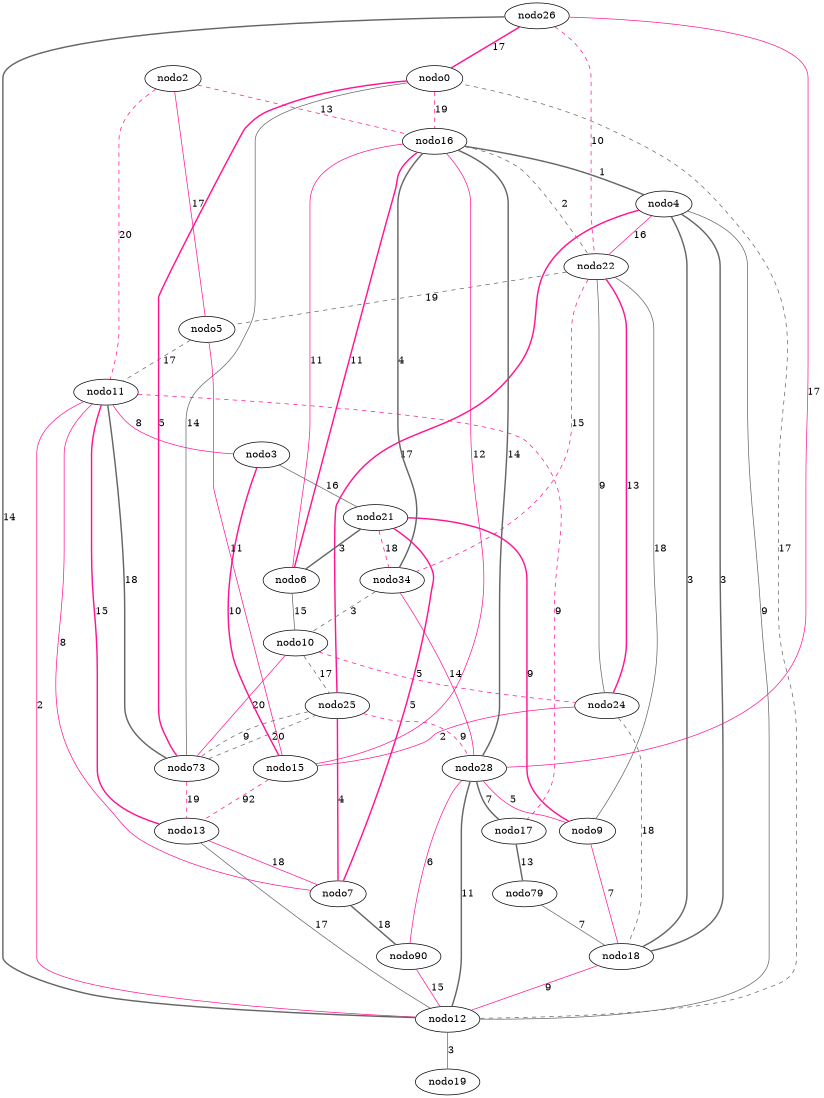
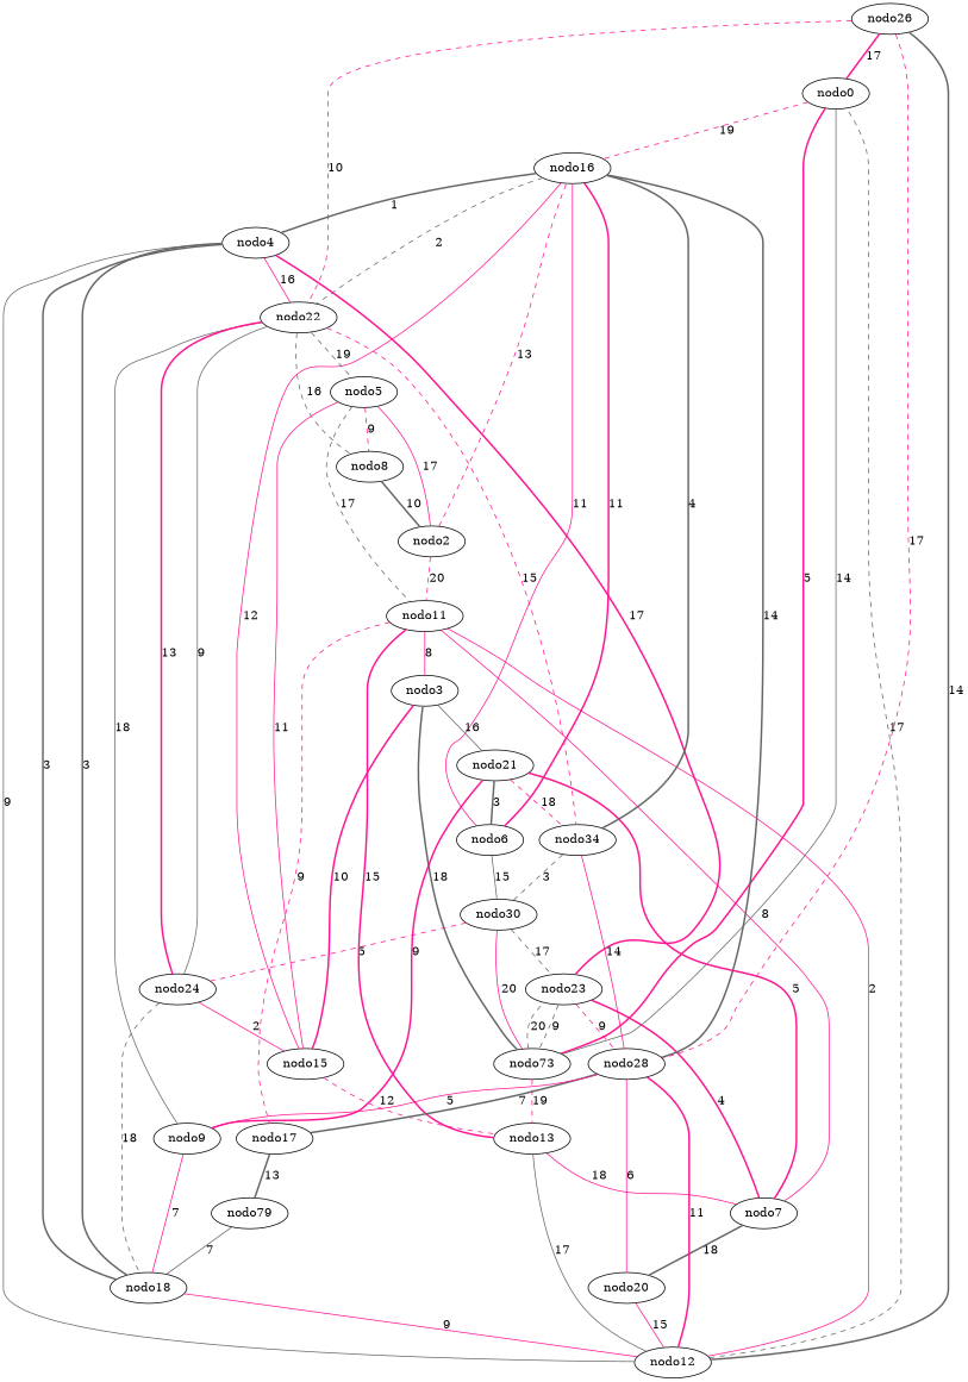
  graph {
    edge [color=deeppink style=solid]
    n1 [label=nodo0]
    n2 [label=nodo16]
    n3 [label=nodo73]
    n4 [label=nodo4]
    n5 [label=nodo22]
    n6 [label=nodo6]
    n7 [label=nodo15]
    n8 [label=nodo3]
-   n9 [label=nodo25]
-   n10 [label=nodo10]
+   n9 [label=nodo23]
+   n10 [label=nodo30]
    n11 [label=nodo13]
    n12 [label=nodo7]
    n13 [label=nodo11]
    n14 [label=nodo21]
-   n15 [label=nodo90]
+   n15 [label=nodo20]
    n16 [label=nodo79]
    n17 [label=nodo18]
    n18 [label=nodo2]
    n19 [label=nodo5]
+   n20 [label=nodo8]
    n21 [label=nodo12]
    n22 [label=nodo17]
    n23 [label=nodo9]
    n24 [label=nodo34]
-   n25 [label=nodo19]
    n26 [label=nodo24]
    n27 [label=nodo28]
    n28 [label=nodo26]
    n1 -- n2 [label=19 style=dashed]
    n1 -- n3 [label=5 style=bold]
    n2 -- n4 [color=gray40 label=1 style=bold]
    n2 -- n5 [color=gray40 label=2 style=dashed]
    n2 -- n6 [label=11 style=bold]
    n2 -- n7 [label=12]
    n3 -- n1 [color=gray40 label=14]
-   n3 -- n13 [color=gray40 label=18 style=bold]
+   n3 -- n8 [color=gray40 label=18 style=bold]
    n3 -- n9 [color=gray40 label=20 style=dashed]
    n3 -- n10 [label=20]
    n3 -- n11 [label=19 style=dashed]
    n4 -- n5 [label=16]
    n4 -- n9 [label=17 style=bold]
    n4 -- n17 [color=gray40 label=3 style=bold]
    n4 -- n21 [color=gray40 label=9]
    n5 -- n19 [color=gray40 label=19 style=dashed]
+   n5 -- n20 [color=gray40 label=16 style=dashed]
    n5 -- n24 [label=15 style=dashed]
    n5 -- n26 [color=gray40 label=9]
    n6 -- n2 [label=11]
    n6 -- n10 [color=gray40 label=15]
    n7 -- n8 [label=10 style=bold]
-   n7 -- n11 [label=92 style=dashed]
+   n7 -- n11 [label=12 style=dashed]
    n7 -- n19 [label=11]
    n8 -- n14 [color=gray40 label=16]
    n9 -- n3 [color=gray40 label=9 style=dashed]
    n9 -- n27 [label=9 style=dashed]
    n10 -- n9 [color=gray40 label=17 style=dashed]
    n10 -- n26 [label=5 style=dashed]
    n11 -- n12 [label=18]
    n11 -- n21 [color=gray40 label=17]
    n12 -- n9 [label=4 style=bold]
    n12 -- n13 [label=8]
    n12 -- n14 [label=5 style=bold]
    n12 -- n15 [color=gray40 label=18 style=bold]
    n13 -- n8 [label=8]
    n13 -- n11 [label=15 style=bold]
    n13 -- n21 [label=2]
    n13 -- n22 [label=9 style=dashed]
    n14 -- n6 [color=gray40 label=3 style=bold]
    n14 -- n23 [label=9 style=bold]
    n14 -- n24 [label=18 style=dashed]
    n15 -- n21 [label=15]
    n16 -- n17 [color=gray40 label=7]
    n17 -- n4 [color=gray40 label=3 style=bold]
    n17 -- n21 [label=9]
    n18 -- n2 [label=13 style=dashed]
    n18 -- n13 [label=20 style=dashed]
    n18 -- n19 [label=17]
    n19 -- n13 [color=gray40 label=17 style=dashed]
+   n19 -- n20 [label=9 style=dashed]
+   n20 -- n18 [color=gray40 label=10 style=bold]
    n21 -- n1 [color=gray40 label=17 style=dashed]
-   n21 -- n25 [label=3]
    n22 -- n16 [color=gray40 label=13 style=bold]
    n23 -- n5 [color=gray40 label=18]
    n23 -- n17 [label=7]
    n24 -- n2 [color=gray40 label=4 style=bold]
    n24 -- n10 [color=gray40 label=3 style=dashed]
    n24 -- n27 [label=14]
    n26 -- n5 [label=13 style=bold]
    n26 -- n7 [label=2]
    n26 -- n17 [color=gray40 label=18 style=dashed]
    n27 -- n2 [color=gray40 label=14 style=bold]
    n27 -- n15 [label=6]
-   n27 -- n21 [color=gray40 label=11 style=bold]
+   n27 -- n21 [label=11 style=bold]
    n27 -- n22 [color=gray40 label=7 style=bold]
    n27 -- n23 [label=5]
    n28 -- n1 [label=17 style=bold]
    n28 -- n5 [label=10 style=dashed]
    n28 -- n21 [color=gray40 label=14 style=bold]
-   n28 -- n27 [label=17]
+   n28 -- n27 [label=17 style=dashed]
  }
